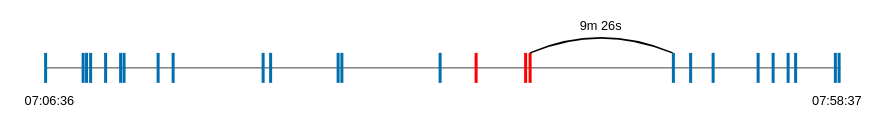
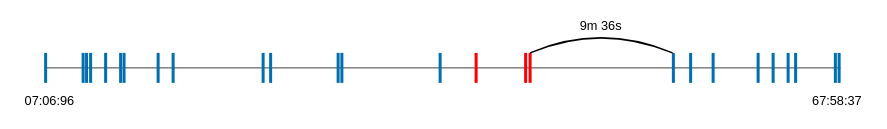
  <mxCell id="0" />
  <mxCell id="1" parent="0" />
  <mxCell id="2" value="" style="endArrow=none;html=1;rounded=0;" edge="1" parent="1"><mxGeometry width="50" height="50" relative="1" as="geometry"><mxPoint x="60" y="90" as="sourcePoint" /><mxPoint x="1120" y="90" as="targetPoint" /></mxGeometry></mxCell>
- <mxCell id="3" value="07:06:36" style="text;html=1;align=center;verticalAlign=middle;resizable=0;points=[];autosize=1;strokeColor=none;fillColor=none;fontSize=17;" vertex="1" parent="1"><mxGeometry y="120" width="90" height="30" as="geometry" x="20" /></mxCell>
+ <mxCell id="3" value="07:06:96" style="text;html=1;align=center;verticalAlign=middle;resizable=0;points=[];autosize=1;strokeColor=none;fillColor=none;fontSize=17;" vertex="1" parent="1"><mxGeometry y="120" width="90" height="30" as="geometry" x="20" /></mxCell>
  <mxCell id="4" value="" style="endArrow=none;html=1;rounded=0;strokeColor=#006EAF;strokeWidth=4;fillColor=#1ba1e2;" edge="1" parent="1"><mxGeometry width="50" height="50" relative="1" as="geometry"><mxPoint x="60" y="110" as="sourcePoint" /><mxPoint x="60" y="70" as="targetPoint" /></mxGeometry></mxCell>
  <mxCell id="5" value="" style="endArrow=none;html=1;rounded=0;strokeColor=#006EAF;strokeWidth=4;fillColor=#1ba1e2;" edge="1" parent="1"><mxGeometry width="50" height="50" relative="1" as="geometry"><mxPoint x="110" y="110" as="sourcePoint" /><mxPoint x="110" y="70" as="targetPoint" /></mxGeometry></mxCell>
  <mxCell id="6" value="" style="endArrow=none;html=1;rounded=0;strokeColor=#006EAF;strokeWidth=4;fillColor=#1ba1e2;" edge="1" parent="1"><mxGeometry width="50" height="50" relative="1" as="geometry"><mxPoint x="114.58" y="110" as="sourcePoint" /><mxPoint x="114.58" y="70" as="targetPoint" /></mxGeometry></mxCell>
  <mxCell id="7" value="" style="endArrow=none;html=1;rounded=0;strokeColor=#006EAF;strokeWidth=4;fillColor=#1ba1e2;" edge="1" parent="1"><mxGeometry width="50" height="50" relative="1" as="geometry"><mxPoint x="120" y="110" as="sourcePoint" /><mxPoint x="120" y="70" as="targetPoint" /></mxGeometry></mxCell>
  <mxCell id="8" value="" style="endArrow=none;html=1;rounded=0;strokeColor=#006EAF;strokeWidth=4;fillColor=#1ba1e2;" edge="1" parent="1"><mxGeometry width="50" height="50" relative="1" as="geometry"><mxPoint x="140" y="110" as="sourcePoint" /><mxPoint x="140" y="70" as="targetPoint" /></mxGeometry></mxCell>
  <mxCell id="9" value="" style="endArrow=none;html=1;rounded=0;strokeColor=#006EAF;strokeWidth=4;fillColor=#1ba1e2;" edge="1" parent="1"><mxGeometry width="50" height="50" relative="1" as="geometry"><mxPoint x="160" y="110" as="sourcePoint" /><mxPoint x="160" y="70" as="targetPoint" /></mxGeometry></mxCell>
  <mxCell id="10" value="" style="endArrow=none;html=1;rounded=0;strokeColor=#006EAF;strokeWidth=4;fillColor=#1ba1e2;" edge="1" parent="1"><mxGeometry width="50" height="50" relative="1" as="geometry"><mxPoint x="164.58" y="110" as="sourcePoint" /><mxPoint x="164.58" y="70" as="targetPoint" /></mxGeometry></mxCell>
  <mxCell id="11" value="" style="endArrow=none;html=1;rounded=0;strokeColor=#006EAF;strokeWidth=4;fillColor=#1ba1e2;" edge="1" parent="1"><mxGeometry width="50" height="50" relative="1" as="geometry"><mxPoint x="210" y="110" as="sourcePoint" /><mxPoint x="210" y="70" as="targetPoint" /></mxGeometry></mxCell>
  <mxCell id="12" value="" style="endArrow=none;html=1;rounded=0;strokeColor=#006EAF;strokeWidth=4;fillColor=#1ba1e2;" edge="1" parent="1"><mxGeometry width="50" height="50" relative="1" as="geometry"><mxPoint x="230" y="110" as="sourcePoint" /><mxPoint x="230" y="70" as="targetPoint" /></mxGeometry></mxCell>
  <mxCell id="13" value="" style="endArrow=none;html=1;rounded=0;strokeColor=#006EAF;strokeWidth=4;fillColor=#1ba1e2;" edge="1" parent="1"><mxGeometry width="50" height="50" relative="1" as="geometry"><mxPoint x="350" y="110" as="sourcePoint" /><mxPoint x="350" y="70" as="targetPoint" /></mxGeometry></mxCell>
  <mxCell id="14" value="" style="endArrow=none;html=1;rounded=0;strokeColor=#006EAF;strokeWidth=4;fillColor=#1ba1e2;" edge="1" parent="1"><mxGeometry width="50" height="50" relative="1" as="geometry"><mxPoint x="360" y="110" as="sourcePoint" /><mxPoint x="360" y="70" as="targetPoint" /></mxGeometry></mxCell>
  <mxCell id="15" value="" style="endArrow=none;html=1;rounded=0;strokeColor=#006EAF;strokeWidth=4;fillColor=#1ba1e2;" edge="1" parent="1"><mxGeometry width="50" height="50" relative="1" as="geometry"><mxPoint x="450" y="110" as="sourcePoint" /><mxPoint x="450" y="70" as="targetPoint" /></mxGeometry></mxCell>
  <mxCell id="16" value="" style="endArrow=none;html=1;rounded=0;strokeColor=#006EAF;strokeWidth=4;fillColor=#1ba1e2;" edge="1" parent="1"><mxGeometry width="50" height="50" relative="1" as="geometry"><mxPoint x="455" y="110" as="sourcePoint" /><mxPoint x="455" y="70" as="targetPoint" /></mxGeometry></mxCell>
  <mxCell id="17" value="" style="endArrow=none;html=1;rounded=0;strokeColor=#006EAF;strokeWidth=4;fillColor=#1ba1e2;" edge="1" parent="1"><mxGeometry width="50" height="50" relative="1" as="geometry"><mxPoint x="586" y="110" as="sourcePoint" /><mxPoint x="586" y="70" as="targetPoint" /></mxGeometry></mxCell>
  <mxCell id="18" value="" style="endArrow=none;html=1;rounded=0;strokeColor=#ff0000;strokeWidth=4;fillColor=#e51400;" edge="1" parent="1"><mxGeometry width="50" height="50" relative="1" as="geometry"><mxPoint x="634" y="110" as="sourcePoint" /><mxPoint x="634" y="70" as="targetPoint" /></mxGeometry></mxCell>
  <mxCell id="19" value="" style="endArrow=none;html=1;rounded=0;strokeColor=#ff0000;strokeWidth=4;fillColor=#e51400;" edge="1" parent="1"><mxGeometry width="50" height="50" relative="1" as="geometry"><mxPoint x="700" y="110" as="sourcePoint" /><mxPoint x="700" y="70" as="targetPoint" /></mxGeometry></mxCell>
  <mxCell id="20" value="" style="endArrow=none;html=1;rounded=0;strokeColor=#ff0000;strokeWidth=4;fillColor=#e51400;" edge="1" parent="1"><mxGeometry width="50" height="50" relative="1" as="geometry"><mxPoint x="706" y="110" as="sourcePoint" /><mxPoint x="706" y="70" as="targetPoint" /></mxGeometry></mxCell>
  <mxCell id="21" value="" style="endArrow=none;html=1;rounded=0;strokeColor=#006EAF;strokeWidth=4;fillColor=#1ba1e2;" edge="1" parent="1"><mxGeometry width="50" height="50" relative="1" as="geometry"><mxPoint x="897" y="110" as="sourcePoint" /><mxPoint x="897" y="70" as="targetPoint" /></mxGeometry></mxCell>
  <mxCell id="22" value="" style="endArrow=none;html=1;rounded=0;strokeColor=#006EAF;strokeWidth=4;fillColor=#1ba1e2;" edge="1" parent="1"><mxGeometry width="50" height="50" relative="1" as="geometry"><mxPoint x="920" y="110" as="sourcePoint" /><mxPoint x="920" y="70" as="targetPoint" /></mxGeometry></mxCell>
  <mxCell id="23" value="" style="endArrow=none;html=1;rounded=0;strokeColor=#006EAF;strokeWidth=4;fillColor=#1ba1e2;" edge="1" parent="1"><mxGeometry width="50" height="50" relative="1" as="geometry"><mxPoint x="950" y="110" as="sourcePoint" /><mxPoint x="950" y="70" as="targetPoint" /></mxGeometry></mxCell>
  <mxCell id="24" value="" style="endArrow=none;html=1;rounded=0;strokeColor=#006EAF;strokeWidth=4;fillColor=#1ba1e2;" edge="1" parent="1"><mxGeometry width="50" height="50" relative="1" as="geometry"><mxPoint x="1010" y="110" as="sourcePoint" /><mxPoint x="1010" y="70" as="targetPoint" /></mxGeometry></mxCell>
  <mxCell id="25" value="" style="endArrow=none;html=1;rounded=0;strokeColor=#006EAF;strokeWidth=4;fillColor=#1ba1e2;" edge="1" parent="1"><mxGeometry width="50" height="50" relative="1" as="geometry"><mxPoint x="1030" y="110" as="sourcePoint" /><mxPoint x="1030" y="70" as="targetPoint" /></mxGeometry></mxCell>
  <mxCell id="26" value="" style="endArrow=none;html=1;rounded=0;strokeColor=#006EAF;strokeWidth=4;fillColor=#1ba1e2;" edge="1" parent="1"><mxGeometry width="50" height="50" relative="1" as="geometry"><mxPoint x="1050" y="110" as="sourcePoint" /><mxPoint x="1050" y="70" as="targetPoint" /></mxGeometry></mxCell>
  <mxCell id="27" value="" style="endArrow=none;html=1;rounded=0;strokeColor=#006EAF;strokeWidth=4;fillColor=#1ba1e2;" edge="1" parent="1"><mxGeometry width="50" height="50" relative="1" as="geometry"><mxPoint x="1060" y="110" as="sourcePoint" /><mxPoint x="1060" y="70" as="targetPoint" /></mxGeometry></mxCell>
  <mxCell id="28" value="" style="endArrow=none;html=1;rounded=0;strokeColor=#006EAF;strokeWidth=4;fillColor=#1ba1e2;" edge="1" parent="1"><mxGeometry width="50" height="50" relative="1" as="geometry"><mxPoint x="1113" y="110" as="sourcePoint" /><mxPoint x="1113" y="70" as="targetPoint" /></mxGeometry></mxCell>
  <mxCell id="29" value="" style="endArrow=none;html=1;rounded=0;strokeColor=#006EAF;strokeWidth=4;fillColor=#1ba1e2;" edge="1" parent="1"><mxGeometry width="50" height="50" relative="1" as="geometry"><mxPoint x="1118" y="110" as="sourcePoint" /><mxPoint x="1118" y="70" as="targetPoint" /></mxGeometry></mxCell>
- <mxCell id="30" value="07:58:37" style="text;html=1;align=center;verticalAlign=middle;resizable=0;points=[];autosize=1;strokeColor=none;fillColor=none;fontSize=17;" vertex="1" parent="1"><mxGeometry x="1070" y="120" width="90" height="30" as="geometry" /></mxCell>
- <mxCell id="31" value="9m 26s" style="text;html=1;align=center;verticalAlign=middle;resizable=0;points=[];autosize=1;strokeColor=none;fillColor=none;fontSize=17;" vertex="1" parent="1"><mxGeometry x="760" y="20" width="80" height="30" as="geometry" /></mxCell>
+ <mxCell id="30" value="67:58:37" style="text;html=1;align=center;verticalAlign=middle;resizable=0;points=[];autosize=1;strokeColor=none;fillColor=none;fontSize=17;" vertex="1" parent="1"><mxGeometry x="1070" y="120" width="90" height="30" as="geometry" /></mxCell>
+ <mxCell id="31" value="9m 36s" style="text;html=1;align=center;verticalAlign=middle;resizable=0;points=[];autosize=1;strokeColor=none;fillColor=none;fontSize=17;" vertex="1" parent="1"><mxGeometry x="760" y="20" width="80" height="30" as="geometry" /></mxCell>
  <mxCell id="32" value="" style="curved=1;endArrow=none;html=1;rounded=0;endFill=0;strokeWidth=2;" edge="1" parent="1"><mxGeometry width="50" height="50" relative="1" as="geometry"><mxPoint x="706" y="70" as="sourcePoint" /><mxPoint x="896" y="70" as="targetPoint" /><Array as="points"><mxPoint x="800" y="30" /></Array></mxGeometry></mxCell>
